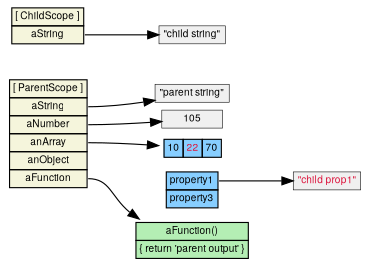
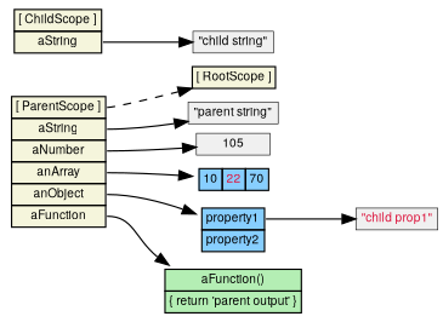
  digraph {
    nodesep=0.1
    rankdir=LR
    node [fontname="Helvetica,Sans" fontsize=9 margin="0.05, 0.04" penwidth=0.5 shape=plaintext]
    edge [tailport=aString]
+   n1 [height=0.2 label=<<table bgcolor="beige" border="0" cellborder="1" cellpadding="2" cellspacing="0">   <tr><td port="proto">[ RootScope ]</td></tr></table>>]
    n2 [height=0.2 label=<<table bgcolor="beige" border="0" cellborder="1" cellpadding="2" cellspacing="0">   <tr><td port="proto">[ ParentScope ]</td></tr>   <tr><td port="aString">aString</td></tr>   <tr><td port="aNumber">aNumber</td></tr>   <tr><td port="anArray">anArray</td></tr>   <tr><td port="anObject">anObject</td></tr>   <tr><td port="aFunction">aFunction</td></tr></table>>]
    n3 [height=0.2 label=<<table bgcolor="skyblue1" border="0" cellborder="1" cellpadding="2" cellspacing="0">   <tr><td port="index0">10</td><td><font color="crimson">22</font></td><td>70</td></tr></table>>]
-   n4 [height=0.2 label=<<table bgcolor="skyblue1" border="0" cellborder="1" cellpadding="2" cellspacing="0">   <tr><td port="prop1">property1</td></tr>   <tr><td port="prop2">property3</td></tr></table>>]
+   n4 [height=0.2 label=<<table bgcolor="skyblue1" border="0" cellborder="1" cellpadding="2" cellspacing="0">   <tr><td port="prop1">property1</td></tr>   <tr><td port="prop2">property2</td></tr></table>>]
    n5 [height=0.2 label=<<table bgcolor="darkseagreen2" border="0" cellborder="1" cellpadding="2" cellspacing="0">   <tr><td>aFunction()</td></tr>   <tr><td>{ return 'parent output' }</td></tr></table>>]
    n6 [fillcolor=gray94 height=0.2 label="\"parent string\"" shape=box style=filled]
    n7 [fillcolor=gray94 height=0.2 label=105 shape=box style=filled]
    n8 [fillcolor=gray94 fontcolor=crimson height=0.2 label="\"child prop1\"" shape=box style=filled]
    n9 [height=0.2 label=<<table bgcolor="beige" border="0" cellborder="1" cellpadding="2" cellspacing="0">   <tr><td port="cproto">[ ChildScope ]</td></tr>   <tr><td port="aString" cellspacing="1"><font point-size="9">aString</font></td></tr></table>>]
    n10 [fillcolor=gray94 height=0.2 label="\"child string\"" shape=box style=filled]
+   n2 -> n1 [headport=proto style=dashed tailport=proto]
    n2 -> n3 [tailport=anArray]
+   n2 -> n4 [tailport=anObject]
    n2 -> n5 [tailport=aFunction]
    n2 -> n6
    n2 -> n7 [tailport=aNumber]
    n4 -> n8 [tailport=prop1]
    n9 -> n10
  }
